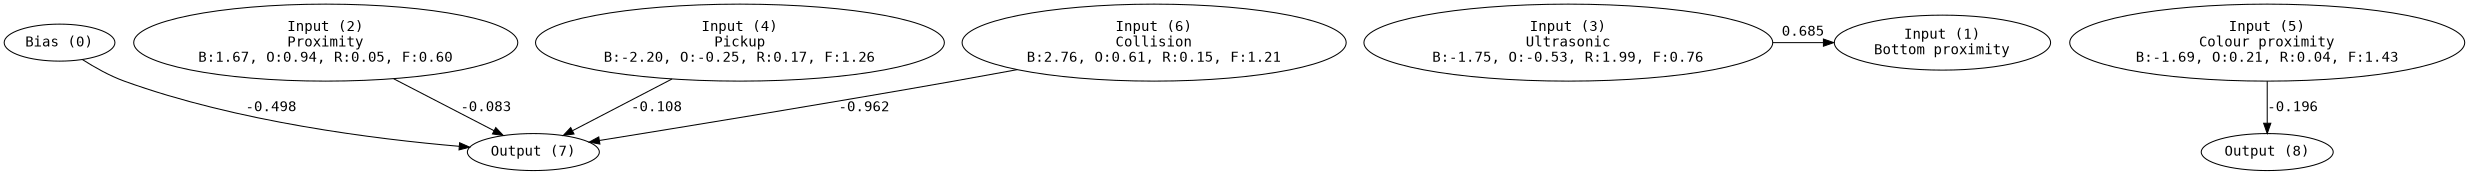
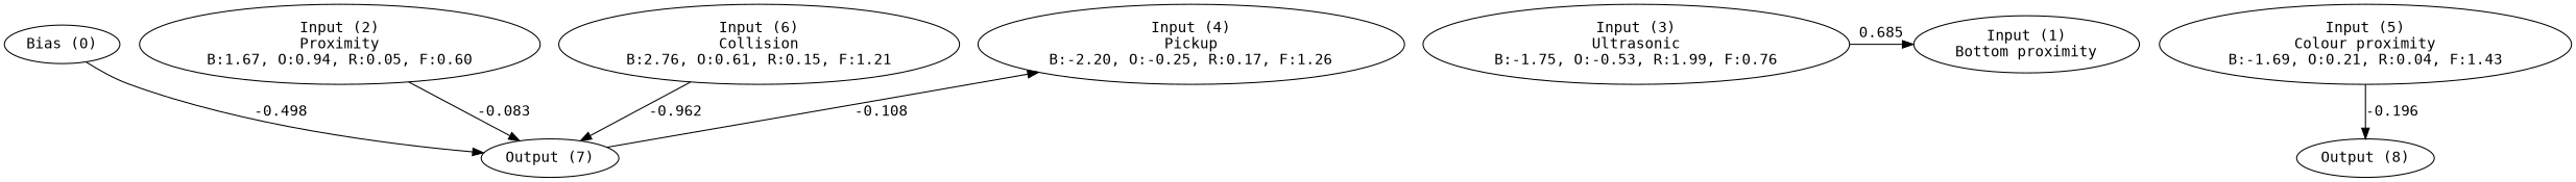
  digraph {
    fontname="DejaVu Sans Mono"
    node [fontname="DejaVu Sans Mono"]
    edge [fontname="DejaVu Sans Mono"]
    n1 [label="Bias (0)"]
    n2 [label="Input (1)\nBottom proximity"]
    n3 [label="Input (2)\nProximity\nB:1.67, O:0.94, R:0.05, F:0.60"]
    n4 [label="Input (3)\nUltrasonic\nB:-1.75, O:-0.53, R:1.99, F:0.76"]
    n5 [label="Input (4)\nPickup\nB:-2.20, O:-0.25, R:0.17, F:1.26"]
    n6 [label="Input (5)\nColour proximity\nB:-1.69, O:0.21, R:0.04, F:1.43"]
    n7 [label="Input (6)\nCollision\nB:2.76, O:0.61, R:0.15, F:1.21"]
    n8 [label="Output (7)"]
    n9 [label="Output (8)"]
    subgraph sub_1 {
      rank=same
      n1
      n2
      n3
      n4
      n5
      n6
      n7
    }
    subgraph sub_2 {
      rank=same
      n8
      n9
    }
    n1 -> n8 [label=-0.498]
    n3 -> n8 [label=-0.083]
    n4 -> n2 [label=0.685]
-   n5 -> n8 [label=-0.108]
+   n8 -> n5 [label=-0.108]
    n6 -> n9 [label=-0.196]
    n7 -> n8 [label=-0.962]
  }
